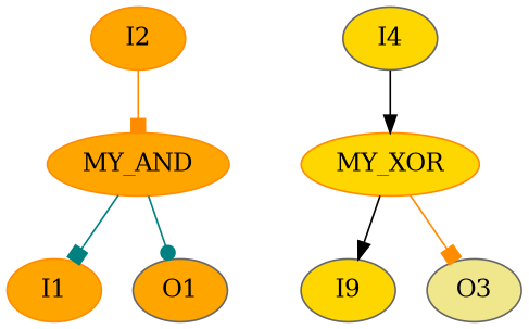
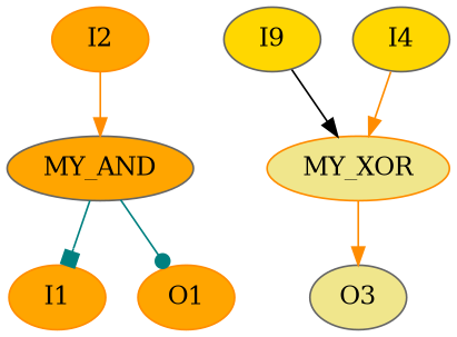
  digraph {
    node [LABEL=INPUT color=gray40 fillcolor=orange style=filled]
    edge [arrowhead=box color=teal]
    I1 [color=darkorange]
-   MY_AND [LABEL=AND2 color=darkorange]
-   O1 [LABEL=OUTPUT]
+   MY_AND [LABEL=AND2]
+   O1 [LABEL=OUTPUT color=darkorange]
    I2 [color=darkorange]
    n5 [fillcolor=gold label=I9]
-   MY_XOR [LABEL=XOR2 color=darkorange fillcolor=gold]
+   MY_XOR [LABEL=XOR2 color=darkorange fillcolor=khaki]
    n7 [LABEL=OUTPUT fillcolor=khaki label=O3]
    I4 [fillcolor=gold]
    MY_AND -> I1
    MY_AND -> O1 [arrowhead=dot]
-   I2 -> MY_AND [color=darkorange]
-   MY_XOR -> n5 [arrowhead=normal color=black]
-   MY_XOR -> n7 [color=darkorange]
-   I4 -> MY_XOR [arrowhead=normal color=black]
+   I2 -> MY_AND [arrowhead=normal color=darkorange]
+   n5 -> MY_XOR [arrowhead=normal color=black]
+   MY_XOR -> n7 [arrowhead=normal color=darkorange]
+   I4 -> MY_XOR [arrowhead=normal color=darkorange]
  }
